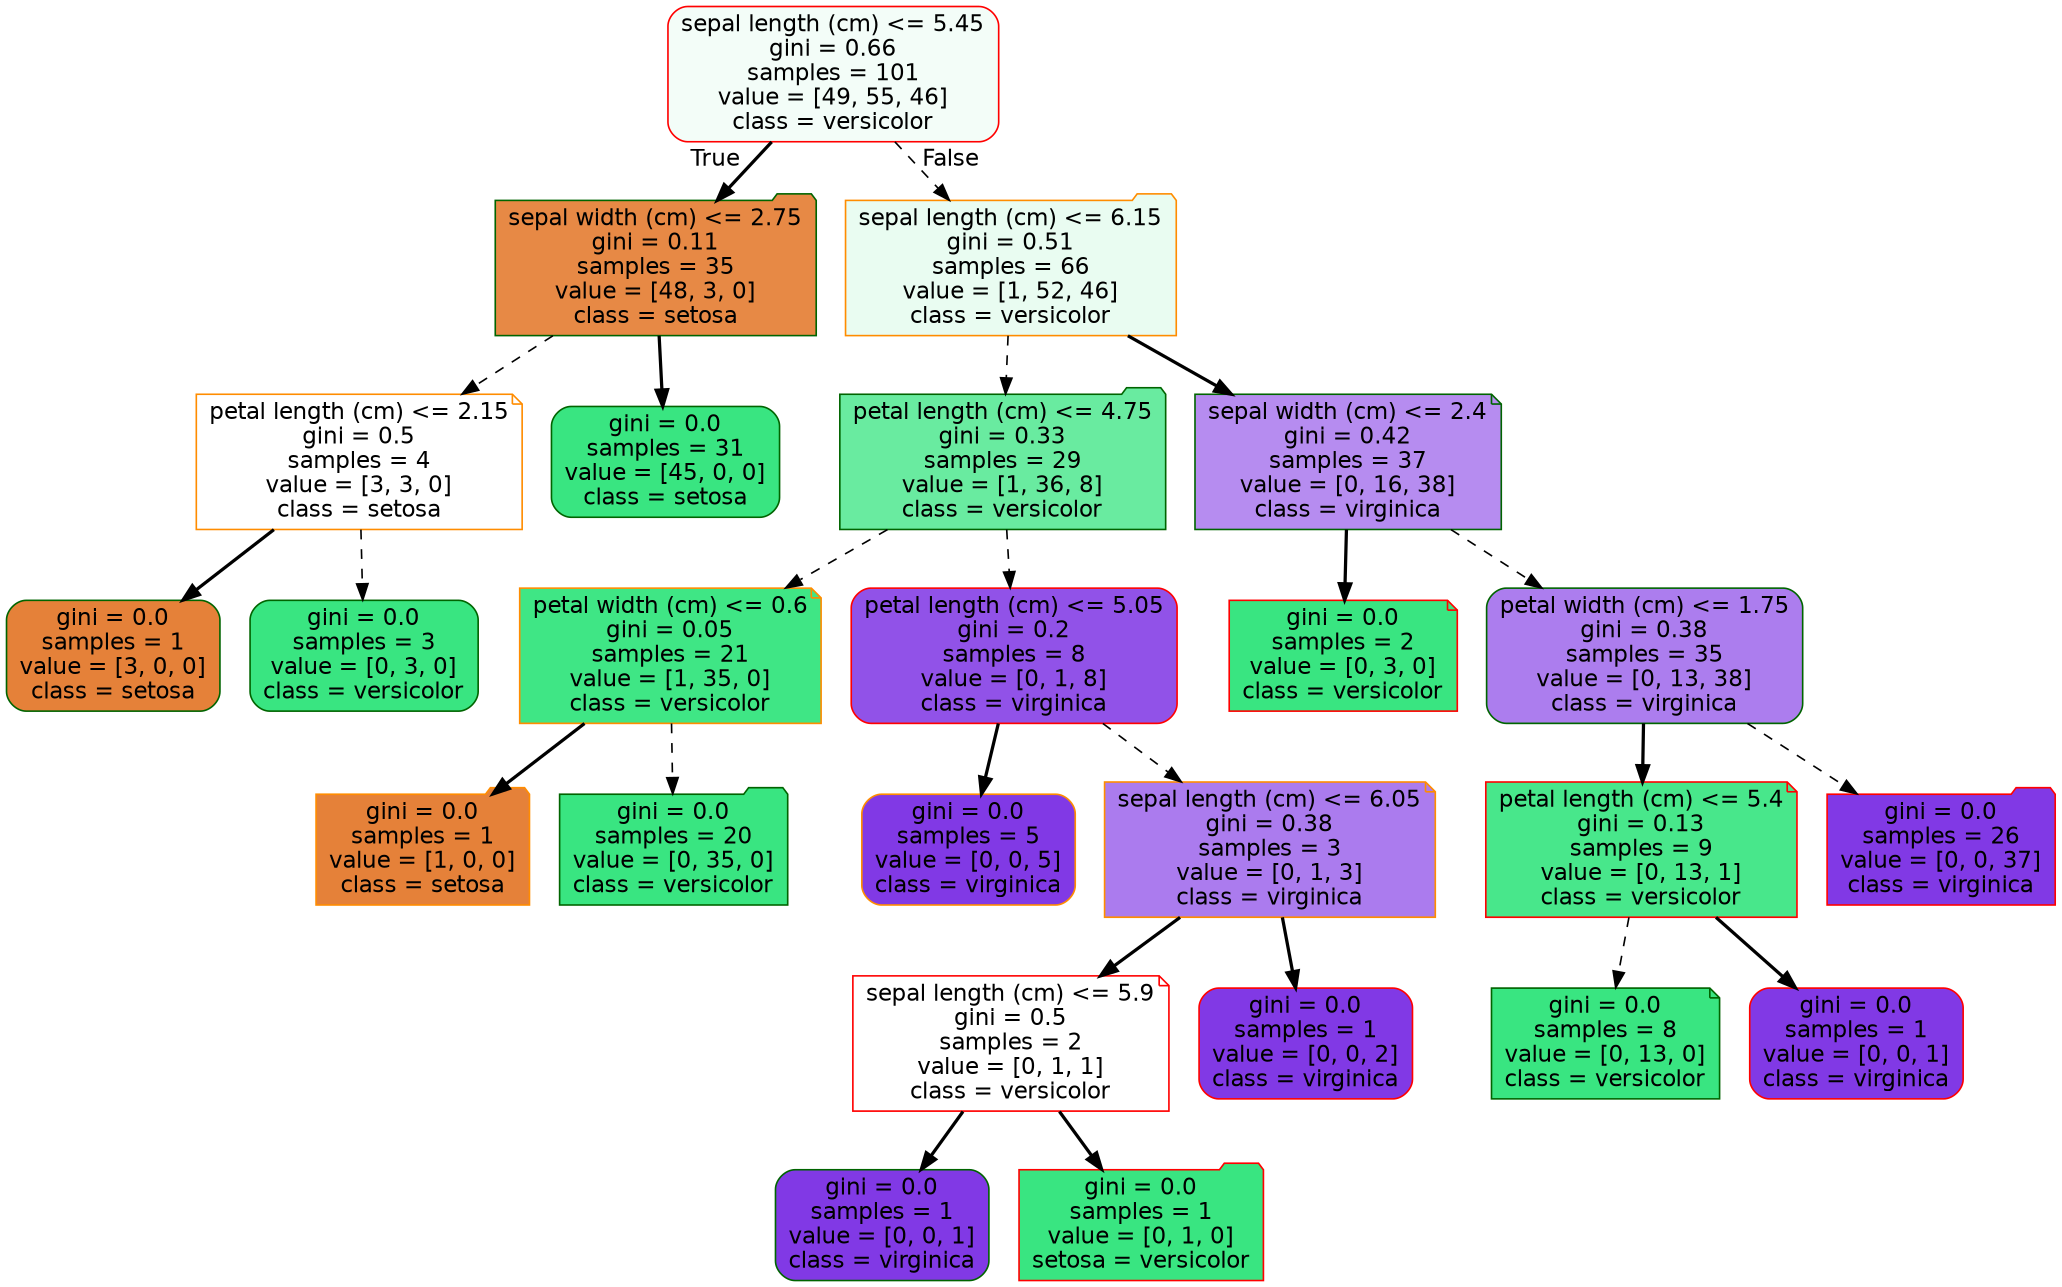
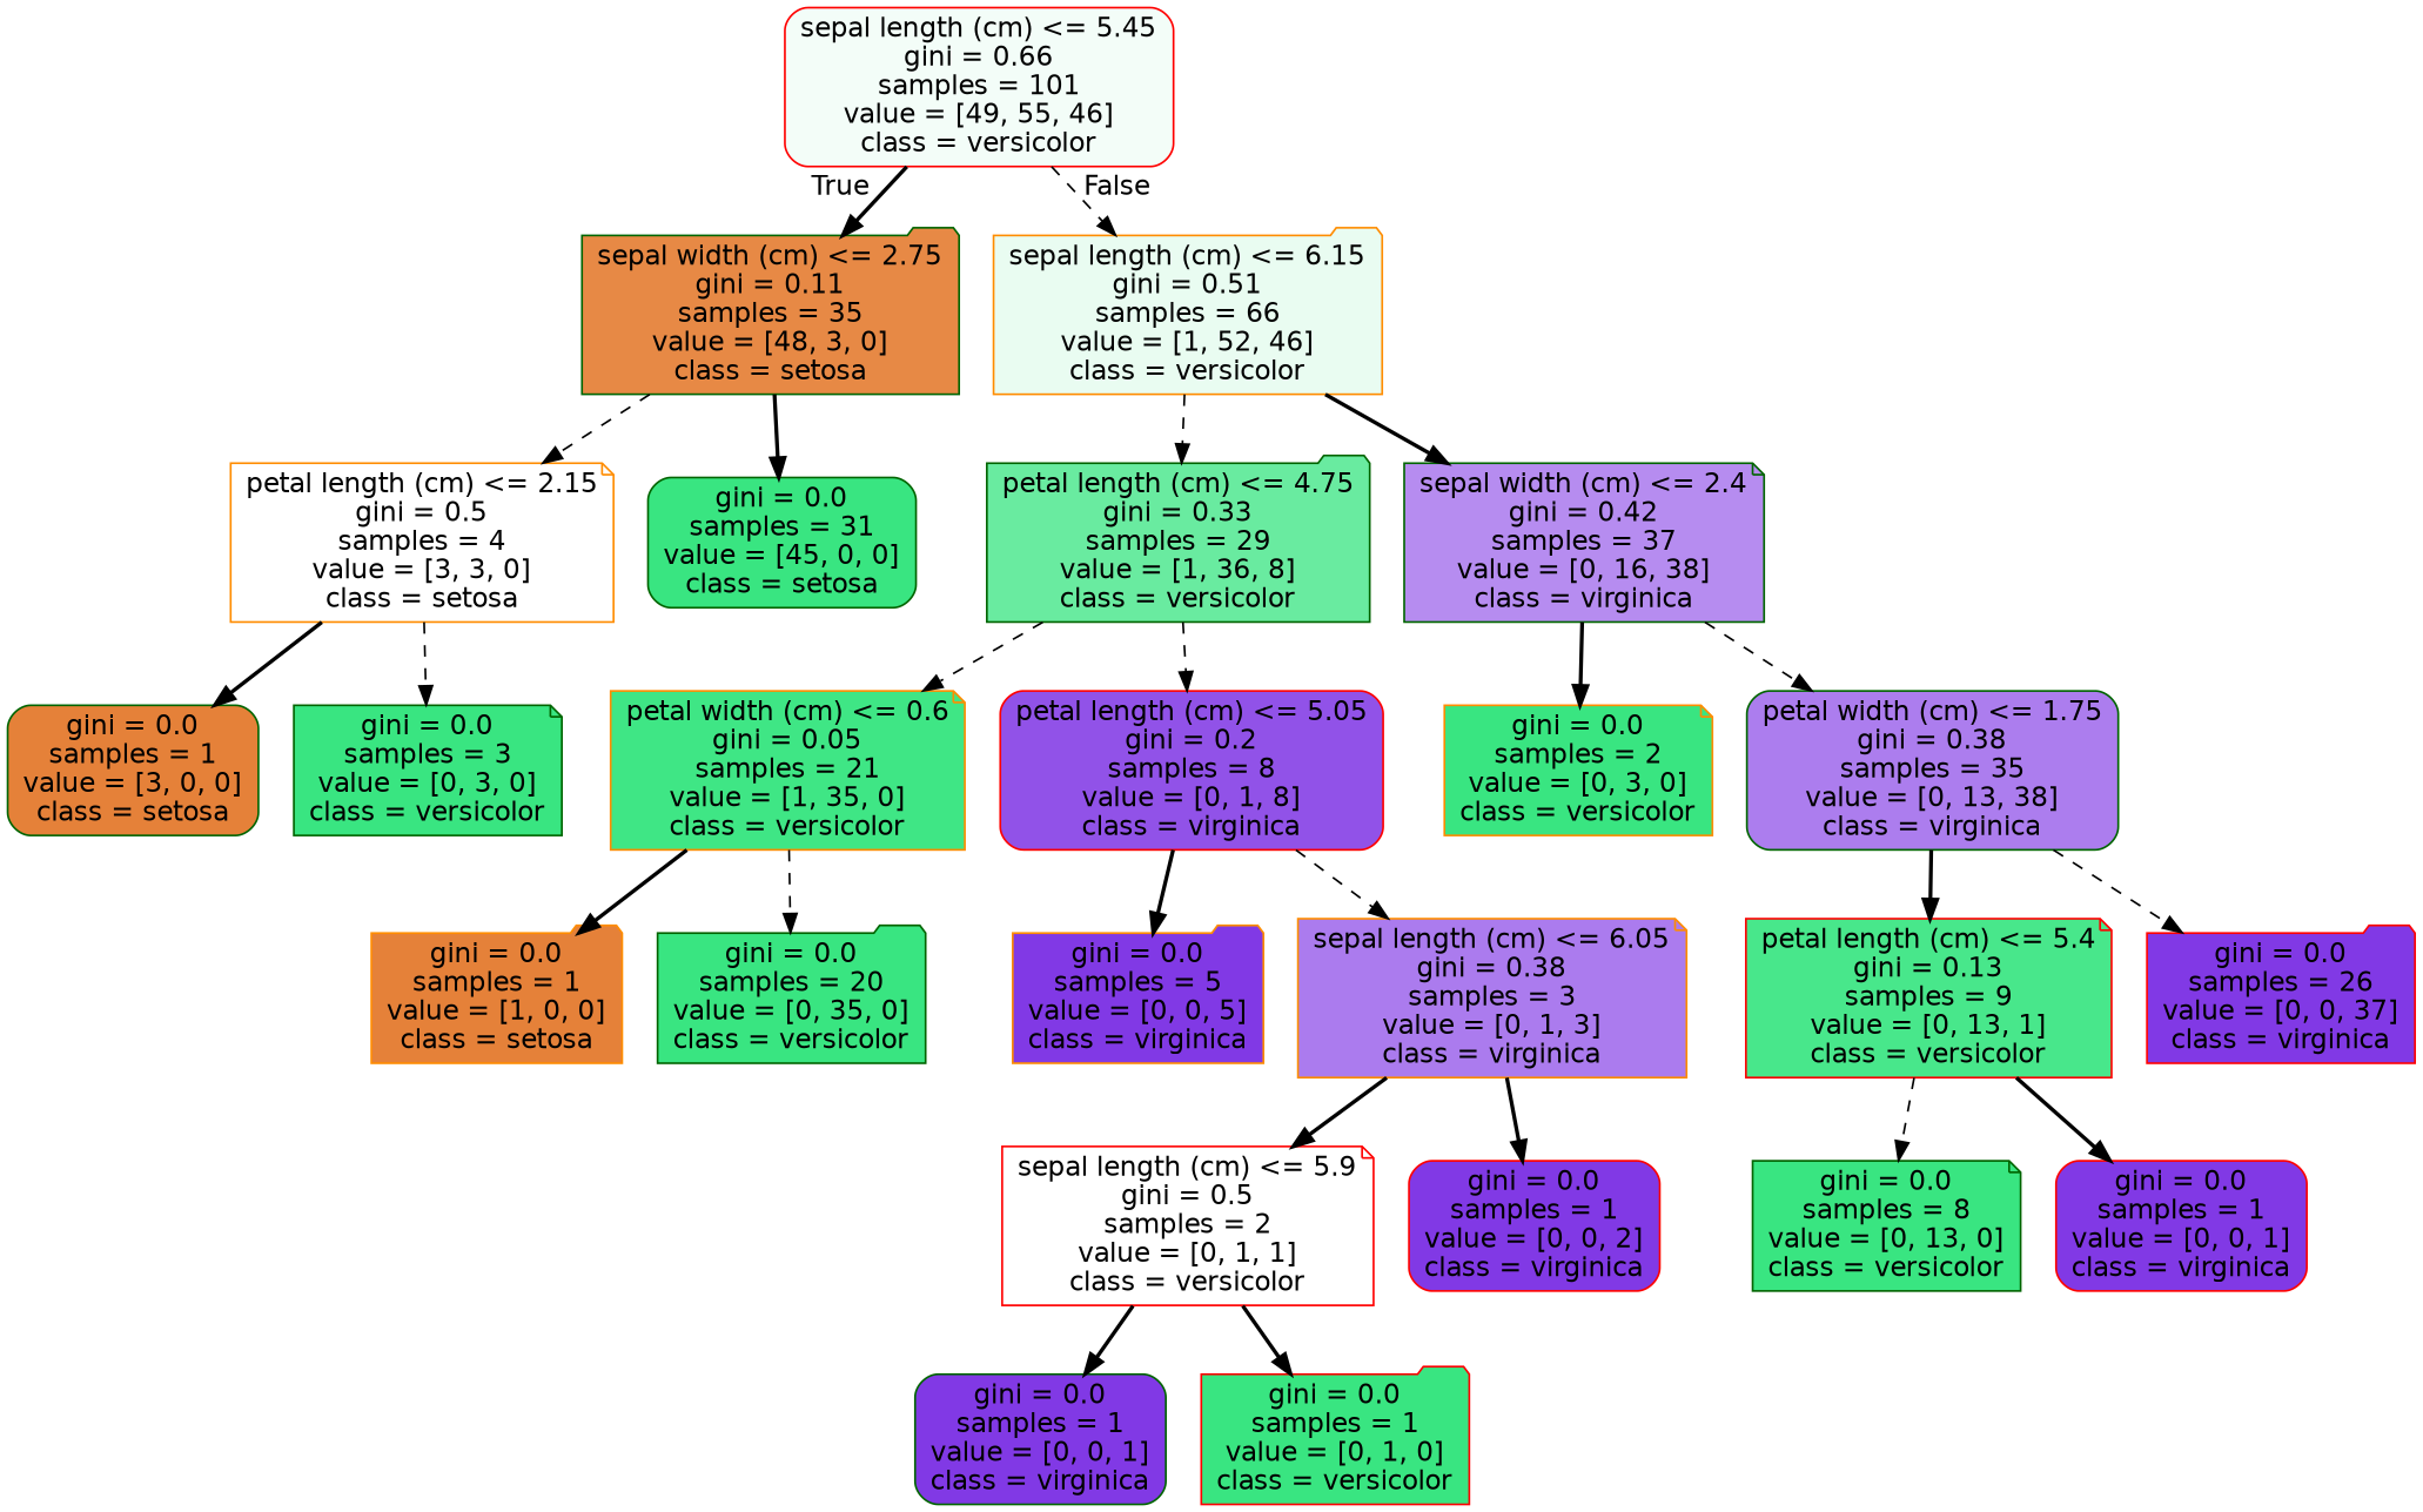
  digraph {
    node [color=darkgreen fillcolor="#39e581" fontname=helvetica shape=box style="filled, rounded"]
    edge [fontname=helvetica style=bold]
    n1 [color=red fillcolor="#f3fdf8" label="sepal length (cm) <= 5.45\ngini = 0.66\nsamples = 101\nvalue = [49, 55, 46]\nclass = versicolor"]
    n2 [fillcolor="#e78945" label="sepal width (cm) <= 2.75\ngini = 0.11\nsamples = 35\nvalue = [48, 3, 0]\nclass = setosa" shape=folder]
    n3 [color=darkorange fillcolor="#e9fcf1" label="sepal length (cm) <= 6.15\ngini = 0.51\nsamples = 66\nvalue = [1, 52, 46]\nclass = versicolor" shape=folder]
    n4 [color=darkorange fillcolor="#ffffff" label="petal length (cm) <= 2.15\ngini = 0.5\nsamples = 4\nvalue = [3, 3, 0]\nclass = setosa" shape=note]
    n5 [label="gini = 0.0\nsamples = 31\nvalue = [45, 0, 0]\nclass = setosa"]
    n6 [fillcolor="#69eba0" label="petal length (cm) <= 4.75\ngini = 0.33\nsamples = 29\nvalue = [1, 36, 8]\nclass = versicolor" shape=folder]
    n7 [fillcolor="#b68cf0" label="sepal width (cm) <= 2.4\ngini = 0.42\nsamples = 37\nvalue = [0, 16, 38]\nclass = virginica" shape=note]
    n8 [fillcolor="#e58139" label="gini = 0.0\nsamples = 1\nvalue = [3, 0, 0]\nclass = setosa"]
-   n9 [label="gini = 0.0\nsamples = 3\nvalue = [0, 3, 0]\nclass = versicolor"]
+   n9 [label="gini = 0.0\nsamples = 3\nvalue = [0, 3, 0]\nclass = versicolor" shape=note]
    n10 [color=darkorange fillcolor="#3fe685" label="petal width (cm) <= 0.6\ngini = 0.05\nsamples = 21\nvalue = [1, 35, 0]\nclass = versicolor" shape=note]
    n11 [color=red fillcolor="#9152e8" label="petal length (cm) <= 5.05\ngini = 0.2\nsamples = 8\nvalue = [0, 1, 8]\nclass = virginica"]
-   n12 [color=red label="gini = 0.0\nsamples = 2\nvalue = [0, 3, 0]\nclass = versicolor" shape=note]
+   n12 [color=darkorange label="gini = 0.0\nsamples = 2\nvalue = [0, 3, 0]\nclass = versicolor" shape=note]
    n13 [fillcolor="#ac7dee" label="petal width (cm) <= 1.75\ngini = 0.38\nsamples = 35\nvalue = [0, 13, 38]\nclass = virginica"]
    n14 [color=darkorange fillcolor="#e58139" label="gini = 0.0\nsamples = 1\nvalue = [1, 0, 0]\nclass = setosa" shape=folder]
    n15 [label="gini = 0.0\nsamples = 20\nvalue = [0, 35, 0]\nclass = versicolor" shape=folder]
-   n16 [color=darkorange fillcolor="#8139e5" label="gini = 0.0\nsamples = 5\nvalue = [0, 0, 5]\nclass = virginica"]
+   n16 [color=darkorange fillcolor="#8139e5" label="gini = 0.0\nsamples = 5\nvalue = [0, 0, 5]\nclass = virginica" shape=folder]
    n17 [color=darkorange fillcolor="#ab7bee" label="sepal length (cm) <= 6.05\ngini = 0.38\nsamples = 3\nvalue = [0, 1, 3]\nclass = virginica" shape=note]
    n18 [color=red fillcolor="#ffffff" label="sepal length (cm) <= 5.9\ngini = 0.5\nsamples = 2\nvalue = [0, 1, 1]\nclass = versicolor" shape=note]
    n19 [color=red fillcolor="#8139e5" label="gini = 0.0\nsamples = 1\nvalue = [0, 0, 2]\nclass = virginica"]
    n20 [fillcolor="#8139e5" label="gini = 0.0\nsamples = 1\nvalue = [0, 0, 1]\nclass = virginica"]
-   n21 [color=red label="gini = 0.0\nsamples = 1\nvalue = [0, 1, 0]\nsetosa = versicolor" shape=folder]
+   n21 [color=red label="gini = 0.0\nsamples = 1\nvalue = [0, 1, 0]\nclass = versicolor" shape=folder]
    n22 [color=red fillcolor="#48e78b" label="petal length (cm) <= 5.4\ngini = 0.13\nsamples = 9\nvalue = [0, 13, 1]\nclass = versicolor" shape=note]
    n23 [color=red fillcolor="#8139e5" label="gini = 0.0\nsamples = 26\nvalue = [0, 0, 37]\nclass = virginica" shape=folder]
    n24 [label="gini = 0.0\nsamples = 8\nvalue = [0, 13, 0]\nclass = versicolor" shape=note]
    n25 [color=red fillcolor="#8139e5" label="gini = 0.0\nsamples = 1\nvalue = [0, 0, 1]\nclass = virginica"]
    n1 -> n2 [headlabel=True labelangle=45 labeldistance=2.5]
    n1 -> n3 [headlabel=False labelangle=-45 labeldistance=2.5 style=dashed]
    n2 -> n4 [style=dashed]
    n2 -> n5
    n3 -> n6 [style=dashed]
    n3 -> n7
    n4 -> n8
    n4 -> n9 [style=dashed]
    n6 -> n10 [style=dashed]
    n6 -> n11 [style=dashed]
    n7 -> n12
    n7 -> n13 [style=dashed]
    n10 -> n14
    n10 -> n15 [style=dashed]
    n11 -> n16
    n11 -> n17 [style=dashed]
    n13 -> n22
    n13 -> n23 [style=dashed]
    n17 -> n18
    n17 -> n19
    n18 -> n20
    n18 -> n21
    n22 -> n24 [style=dashed]
    n22 -> n25
  }
